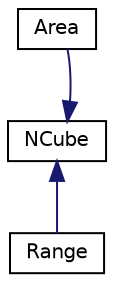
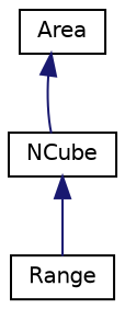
  digraph {
    rankdir=TB
    node [color=black fillcolor=white fontname=Helvetica fontsize=10 shape=record style=filled]
    edge [color=midnightblue dir=back fontname=Helvetica fontsize=10 labelfontname=Helvetica labelfontsize=10 style=solid]
    n1 [height=0.2 label=Area width=0.4]
    n2 [height=0.2 label=NCube width=0.4]
    n3 [height=0.2 label=Range width=0.4]
-   n2 -> n1
+   n1 -> n2
    n2 -> n3
  }
